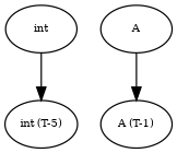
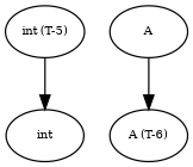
  digraph {
    node [fontsize=8]
    edge [fontsize=8]
    n1 [label=int]
    n2 [label="int (T-5)"]
    n3 [label=A]
-   n4 [label="A (T-1)"]
-   n1 -> n2
+   n4 [label="A (T-6)"]
+   n2 -> n1
    n3 -> n4
  }
